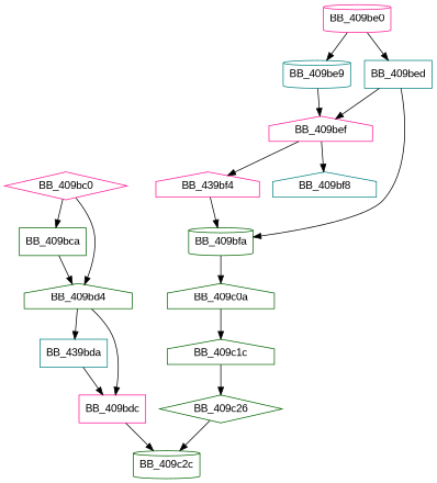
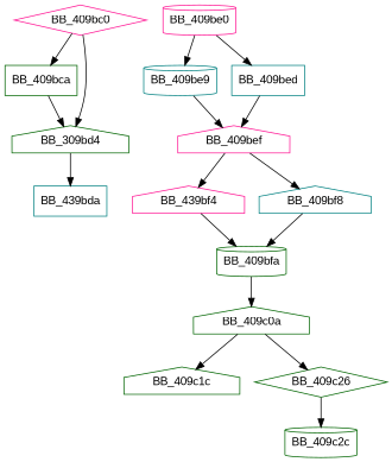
  digraph {
    fontname="Liberation Sans"
    node [color=darkgreen fontname="Liberation Sans" shape=house]
    edge [fontname="Liberation Sans"]
    BB_409bc0 [color=deeppink shape=diamond]
    BB_409bca [shape=box]
-   BB_409bd4
+   BB_409bd4 [label=BB_309bd4]
    n4 [color=teal label=BB_439bda shape=box]
-   BB_409bdc [color=deeppink shape=box]
    BB_409c2c [shape=cylinder]
    BB_409be0 [color=deeppink shape=cylinder]
    BB_409be9 [color=teal shape=cylinder]
    BB_409bed [color=teal shape=box]
    BB_409bef [color=deeppink]
    n11 [color=deeppink label=BB_439bf4]
    BB_409bf8 [color=teal]
    BB_409bfa [shape=cylinder]
    BB_409c0a
    BB_409c1c
    BB_409c26 [shape=diamond]
    BB_409bc0 -> BB_409bca
    BB_409bc0 -> BB_409bd4
    BB_409bca -> BB_409bd4
    BB_409bd4 -> n4
-   BB_409bd4 -> BB_409bdc
-   n4 -> BB_409bdc
-   BB_409bdc -> BB_409c2c
    BB_409be0 -> BB_409be9
    BB_409be0 -> BB_409bed
    BB_409be9 -> BB_409bef
    BB_409bed -> BB_409bef
    BB_409bef -> n11
    BB_409bef -> BB_409bf8
    n11 -> BB_409bfa
-   BB_409bed -> BB_409bfa
+   BB_409bf8 -> BB_409bfa
    BB_409bfa -> BB_409c0a
    BB_409c0a -> BB_409c1c
-   BB_409c1c -> BB_409c26
+   BB_409c0a -> BB_409c26
    BB_409c26 -> BB_409c2c
  }
